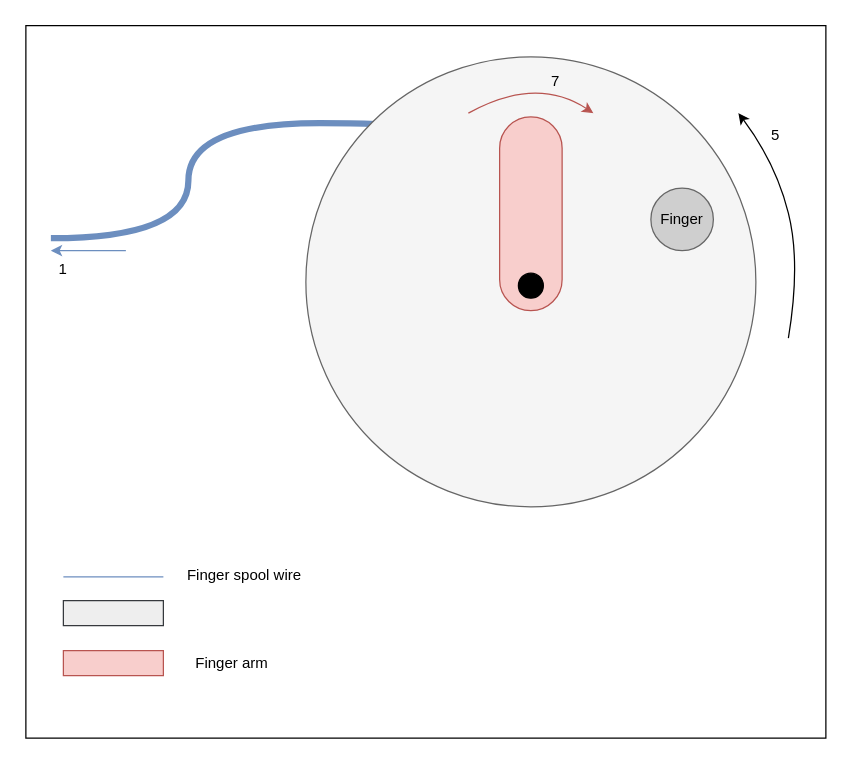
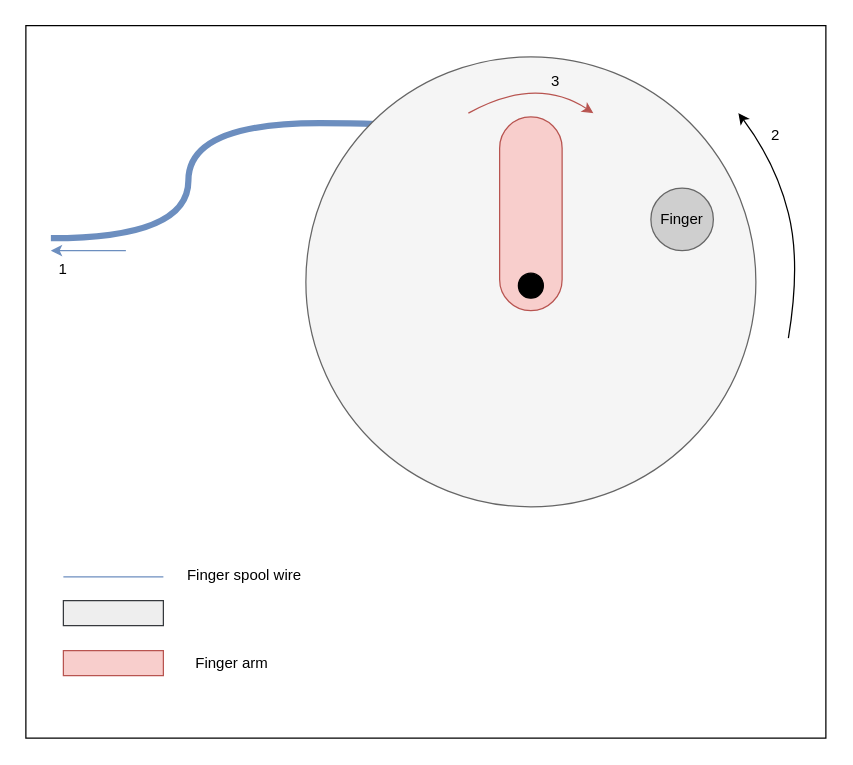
  <mxCell id="0" />
  <mxCell id="1" parent="0" />
  <mxCell id="2" value="" style="endArrow=none;html=1;rounded=0;curved=1;edgeStyle=orthogonalEdgeStyle;fillColor=#dae8fc;strokeColor=#6c8ebf;strokeWidth=5;entryX=0.322;entryY=0.181;entryDx=0;entryDy=0;entryPerimeter=0;" edge="1" parent="1" target="4"><mxGeometry width="50" height="50" relative="1" as="geometry"><mxPoint x="40" y="190" as="sourcePoint" /><mxPoint x="290" y="98" as="targetPoint" /><Array as="points"><mxPoint x="150" y="190" /><mxPoint x="150" y="98" /><mxPoint x="360" y="98" /></Array></mxGeometry></mxCell>
  <mxCell id="3" value="" style="rounded=0;whiteSpace=wrap;html=1;fillColor=none;" vertex="1" parent="1"><mxGeometry x="20" y="20" width="640" height="570" as="geometry" /></mxCell>
  <mxCell id="4" value="" style="ellipse;whiteSpace=wrap;html=1;aspect=fixed;fillColor=#f5f5f5;fontColor=#333333;strokeColor=#666666;" parent="1" vertex="1"><mxGeometry x="244" y="45" width="360" height="360" as="geometry" /></mxCell>
  <mxCell id="5" value="" style="ellipse;whiteSpace=wrap;html=1;aspect=fixed;fillColor=#CFCFCF;fontColor=#333333;strokeColor=#666666;" parent="1" vertex="1"><mxGeometry x="520" y="150" width="50" height="50" as="geometry" /></mxCell>
  <mxCell id="6" value="" style="curved=1;endArrow=classic;html=1;rounded=0;" edge="1" parent="1"><mxGeometry width="50" height="50" relative="1" as="geometry"><mxPoint x="630" y="270" as="sourcePoint" /><mxPoint x="590" y="90" as="targetPoint" /><Array as="points"><mxPoint x="640" y="210" /><mxPoint x="620" y="130" /></Array></mxGeometry></mxCell>
  <mxCell id="7" value="" style="rounded=1;whiteSpace=wrap;html=1;arcSize=50;fillColor=#f8cecc;strokeColor=#b85450;" vertex="1" parent="1"><mxGeometry x="399" y="93" width="50" height="155" as="geometry" /></mxCell>
  <mxCell id="8" value="" style="curved=1;endArrow=classic;html=1;rounded=0;fillColor=#f8cecc;strokeColor=#b85450;" edge="1" parent="1"><mxGeometry width="50" height="50" relative="1" as="geometry"><mxPoint x="374" y="90" as="sourcePoint" /><mxPoint x="474" y="90" as="targetPoint" /><Array as="points"><mxPoint x="428" y="60" /></Array></mxGeometry></mxCell>
  <mxCell id="9" value="" style="ellipse;whiteSpace=wrap;html=1;aspect=fixed;fillColor=#000000;" vertex="1" parent="1"><mxGeometry x="414" y="218" width="20" height="20" as="geometry" /></mxCell>
  <mxCell id="10" value="" style="endArrow=classic;html=1;rounded=0;curved=1;fillColor=#dae8fc;strokeColor=#6c8ebf;" edge="1" parent="1"><mxGeometry width="50" height="50" relative="1" as="geometry"><mxPoint x="100" y="200" as="sourcePoint" /><mxPoint x="40" y="200" as="targetPoint" /></mxGeometry></mxCell>
  <mxCell id="11" value="" style="rounded=0;whiteSpace=wrap;html=1;fillColor=#eeeeee;strokeColor=#36393d;" vertex="1" parent="1"><mxGeometry x="50" y="480" width="80" height="20" as="geometry" /></mxCell>
  <mxCell id="12" value="" style="rounded=0;whiteSpace=wrap;html=1;fillColor=#f8cecc;strokeColor=#b85450;" vertex="1" parent="1"><mxGeometry x="50" y="520" width="80" height="20" as="geometry" /></mxCell>
  <mxCell id="13" value="Finger arm" style="text;html=1;strokeColor=none;fillColor=none;align=center;verticalAlign=middle;whiteSpace=wrap;rounded=0;" vertex="1" parent="1"><mxGeometry x="140" y="515" width="90" height="30" as="geometry" /></mxCell>
  <mxCell id="14" value="" style="endArrow=none;html=1;rounded=0;curved=1;fillColor=#dae8fc;strokeColor=#6c8ebf;" edge="1" parent="1"><mxGeometry width="50" height="50" relative="1" as="geometry"><mxPoint x="50" y="461" as="sourcePoint" /><mxPoint x="130" y="461" as="targetPoint" /></mxGeometry></mxCell>
  <mxCell id="15" value="Finger spool wire" style="text;html=1;strokeColor=none;fillColor=none;align=center;verticalAlign=middle;whiteSpace=wrap;rounded=0;" vertex="1" parent="1"><mxGeometry x="140" y="445" width="110" height="30" as="geometry" /></mxCell>
  <mxCell id="16" value="1" style="text;html=1;strokeColor=none;fillColor=none;align=center;verticalAlign=middle;whiteSpace=wrap;rounded=0;" vertex="1" parent="1"><mxGeometry x="20" y="200" width="60" height="30" as="geometry" /></mxCell>
- <mxCell id="17" value="5" style="text;html=1;strokeColor=none;fillColor=none;align=center;verticalAlign=middle;whiteSpace=wrap;rounded=0;" vertex="1" parent="1"><mxGeometry x="590" y="93" width="60" height="30" as="geometry" /></mxCell>
- <mxCell id="18" value="7" style="text;html=1;strokeColor=none;fillColor=none;align=center;verticalAlign=middle;whiteSpace=wrap;rounded=0;" vertex="1" parent="1"><mxGeometry x="414" y="50" width="60" height="30" as="geometry" /></mxCell>
+ <mxCell id="17" value="2" style="text;html=1;strokeColor=none;fillColor=none;align=center;verticalAlign=middle;whiteSpace=wrap;rounded=0;" vertex="1" parent="1"><mxGeometry x="590" y="93" width="60" height="30" as="geometry" /></mxCell>
+ <mxCell id="18" value="3" style="text;html=1;strokeColor=none;fillColor=none;align=center;verticalAlign=middle;whiteSpace=wrap;rounded=0;" vertex="1" parent="1"><mxGeometry x="414" y="50" width="60" height="30" as="geometry" /></mxCell>
  <mxCell id="19" value="Finger" style="text;html=1;strokeColor=none;fillColor=none;align=center;verticalAlign=middle;whiteSpace=wrap;rounded=0;" vertex="1" parent="1"><mxGeometry x="515" y="160" width="60" height="30" as="geometry" /></mxCell>
